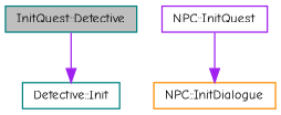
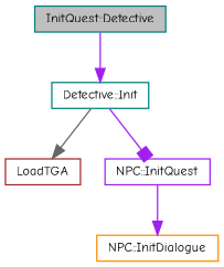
  digraph {
    fontname="Comic Neue"
    rankdir=TB
    node [color=teal fontname="Comic Neue" fontsize=10 shape=record]
    edge [arrowhead=normal color=purple fontname="Comic Neue" fontsize=10 labelfontname=Helvetica labelfontsize=10 style=solid]
    n1 [fillcolor=grey75 fontcolor=black height=0.2 label="InitQuest::Detective" style=filled width=0.4]
    n2 [height=0.2 label="Detective::Init" width=0.4]
+   n3 [color=brown height=0.2 label=LoadTGA width=0.4]
    n4 [color=purple height=0.2 label="NPC::InitQuest" width=0.4]
    n5 [color=darkorange height=0.2 label="NPC::InitDialogue" width=0.4]
    n1 -> n2
+   n2 -> n3 [color=gray40]
+   n2 -> n4 [arrowhead=box]
    n4 -> n5
  }
